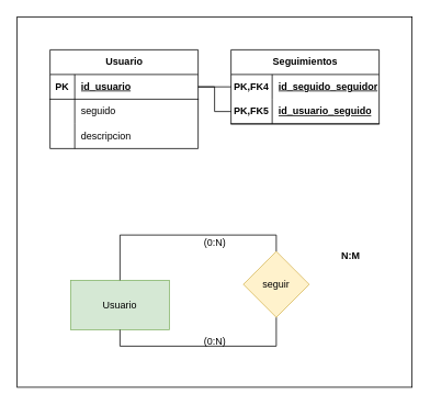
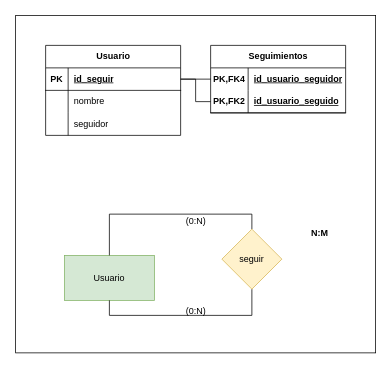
  <mxCell id="0" />
  <mxCell id="1" parent="0" />
  <mxCell id="2" value="" style="group" vertex="1" connectable="0" parent="1"><mxGeometry width="480" height="450" as="geometry" x="20" y="20" /></mxCell>
  <mxCell id="3" value="" style="rounded=0;whiteSpace=wrap;html=1;" vertex="1" parent="2"><mxGeometry width="480" height="450" as="geometry" /></mxCell>
  <mxCell id="4" value="Usuario" style="shape=table;startSize=30;container=1;collapsible=1;childLayout=tableLayout;fixedRows=1;rowLines=0;fontStyle=1;align=center;resizeLast=1;html=1;" vertex="1" parent="2"><mxGeometry x="40" y="40" width="180" height="120" as="geometry" /></mxCell>
  <mxCell id="5" value="" style="shape=tableRow;horizontal=0;startSize=0;swimlaneHead=0;swimlaneBody=0;fillColor=none;collapsible=0;dropTarget=0;points=[[0,0.5],[1,0.5]];portConstraint=eastwest;top=0;left=0;right=0;bottom=1;" vertex="1" parent="4"><mxGeometry y="30" width="180" height="30" as="geometry" /></mxCell>
  <mxCell id="6" value="PK" style="shape=partialRectangle;connectable=0;fillColor=none;top=0;left=0;bottom=0;right=0;fontStyle=1;overflow=hidden;whiteSpace=wrap;html=1;" vertex="1" parent="5"><mxGeometry width="30" height="30" as="geometry"><mxRectangle width="30" height="30" as="alternateBounds" /></mxGeometry></mxCell>
- <mxCell id="7" value="id_usuario" style="shape=partialRectangle;connectable=0;fillColor=none;top=0;left=0;bottom=0;right=0;align=left;spacingLeft=6;fontStyle=5;overflow=hidden;whiteSpace=wrap;html=1;" vertex="1" parent="5"><mxGeometry x="30" width="150" height="30" as="geometry"><mxRectangle width="150" height="30" as="alternateBounds" /></mxGeometry></mxCell>
+ <mxCell id="7" value="id_seguir" style="shape=partialRectangle;connectable=0;fillColor=none;top=0;left=0;bottom=0;right=0;align=left;spacingLeft=6;fontStyle=5;overflow=hidden;whiteSpace=wrap;html=1;" vertex="1" parent="5"><mxGeometry x="30" width="150" height="30" as="geometry"><mxRectangle width="150" height="30" as="alternateBounds" /></mxGeometry></mxCell>
  <mxCell id="8" value="" style="shape=tableRow;horizontal=0;startSize=0;swimlaneHead=0;swimlaneBody=0;fillColor=none;collapsible=0;dropTarget=0;points=[[0,0.5],[1,0.5]];portConstraint=eastwest;top=0;left=0;right=0;bottom=0;" vertex="1" parent="4"><mxGeometry y="60" width="180" height="30" as="geometry" /></mxCell>
  <mxCell id="9" value="" style="shape=partialRectangle;connectable=0;fillColor=none;top=0;left=0;bottom=0;right=0;editable=1;overflow=hidden;whiteSpace=wrap;html=1;" vertex="1" parent="8"><mxGeometry width="30" height="30" as="geometry"><mxRectangle width="30" height="30" as="alternateBounds" /></mxGeometry></mxCell>
- <mxCell id="10" value="seguido" style="shape=partialRectangle;connectable=0;fillColor=none;top=0;left=0;bottom=0;right=0;align=left;spacingLeft=6;overflow=hidden;whiteSpace=wrap;html=1;" vertex="1" parent="8"><mxGeometry x="30" width="150" height="30" as="geometry"><mxRectangle width="150" height="30" as="alternateBounds" /></mxGeometry></mxCell>
+ <mxCell id="10" value="nombre" style="shape=partialRectangle;connectable=0;fillColor=none;top=0;left=0;bottom=0;right=0;align=left;spacingLeft=6;overflow=hidden;whiteSpace=wrap;html=1;" vertex="1" parent="8"><mxGeometry x="30" width="150" height="30" as="geometry"><mxRectangle width="150" height="30" as="alternateBounds" /></mxGeometry></mxCell>
  <mxCell id="11" value="" style="shape=tableRow;horizontal=0;startSize=0;swimlaneHead=0;swimlaneBody=0;fillColor=none;collapsible=0;dropTarget=0;points=[[0,0.5],[1,0.5]];portConstraint=eastwest;top=0;left=0;right=0;bottom=0;" vertex="1" parent="4"><mxGeometry y="90" width="180" height="30" as="geometry" /></mxCell>
  <mxCell id="12" value="" style="shape=partialRectangle;connectable=0;fillColor=none;top=0;left=0;bottom=0;right=0;editable=1;overflow=hidden;whiteSpace=wrap;html=1;" vertex="1" parent="11"><mxGeometry width="30" height="30" as="geometry"><mxRectangle width="30" height="30" as="alternateBounds" /></mxGeometry></mxCell>
- <mxCell id="13" value="descripcion" style="shape=partialRectangle;connectable=0;fillColor=none;top=0;left=0;bottom=0;right=0;align=left;spacingLeft=6;overflow=hidden;whiteSpace=wrap;html=1;" vertex="1" parent="11"><mxGeometry x="30" width="150" height="30" as="geometry"><mxRectangle width="150" height="30" as="alternateBounds" /></mxGeometry></mxCell>
+ <mxCell id="13" value="seguidor" style="shape=partialRectangle;connectable=0;fillColor=none;top=0;left=0;bottom=0;right=0;align=left;spacingLeft=6;overflow=hidden;whiteSpace=wrap;html=1;" vertex="1" parent="11"><mxGeometry x="30" width="150" height="30" as="geometry"><mxRectangle width="150" height="30" as="alternateBounds" /></mxGeometry></mxCell>
  <mxCell id="14" value="Seguimientos" style="shape=table;startSize=30;container=1;collapsible=1;childLayout=tableLayout;fixedRows=1;rowLines=0;fontStyle=1;align=center;resizeLast=1;html=1;" vertex="1" parent="2"><mxGeometry x="260" y="40" width="180" height="90" as="geometry" /></mxCell>
  <mxCell id="15" value="" style="shape=tableRow;horizontal=0;startSize=0;swimlaneHead=0;swimlaneBody=0;fillColor=none;collapsible=0;dropTarget=0;points=[[0,0.5],[1,0.5]];portConstraint=eastwest;top=0;left=0;right=0;bottom=0;" vertex="1" parent="14"><mxGeometry y="30" width="180" height="30" as="geometry" /></mxCell>
  <mxCell id="16" value="PK,FK4" style="shape=partialRectangle;connectable=0;fillColor=none;top=0;left=0;bottom=0;right=0;fontStyle=1;overflow=hidden;whiteSpace=wrap;html=1;" vertex="1" parent="15"><mxGeometry width="50" height="30" as="geometry"><mxRectangle width="50" height="30" as="alternateBounds" /></mxGeometry></mxCell>
- <mxCell id="17" value="id_seguido_seguidor" style="shape=partialRectangle;connectable=0;fillColor=none;top=0;left=0;bottom=0;right=0;align=left;spacingLeft=6;fontStyle=5;overflow=hidden;whiteSpace=wrap;html=1;" vertex="1" parent="15"><mxGeometry x="50" width="130" height="30" as="geometry"><mxRectangle width="130" height="30" as="alternateBounds" /></mxGeometry></mxCell>
+ <mxCell id="17" value="id_usuario_seguidor" style="shape=partialRectangle;connectable=0;fillColor=none;top=0;left=0;bottom=0;right=0;align=left;spacingLeft=6;fontStyle=5;overflow=hidden;whiteSpace=wrap;html=1;" vertex="1" parent="15"><mxGeometry x="50" width="130" height="30" as="geometry"><mxRectangle width="130" height="30" as="alternateBounds" /></mxGeometry></mxCell>
  <mxCell id="18" value="" style="shape=tableRow;horizontal=0;startSize=0;swimlaneHead=0;swimlaneBody=0;fillColor=none;collapsible=0;dropTarget=0;points=[[0,0.5],[1,0.5]];portConstraint=eastwest;top=0;left=0;right=0;bottom=1;" vertex="1" parent="14"><mxGeometry y="60" width="180" height="30" as="geometry" /></mxCell>
- <mxCell id="19" value="PK,FK5" style="shape=partialRectangle;connectable=0;fillColor=none;top=0;left=0;bottom=0;right=0;fontStyle=1;overflow=hidden;whiteSpace=wrap;html=1;" vertex="1" parent="18"><mxGeometry width="50" height="30" as="geometry"><mxRectangle width="50" height="30" as="alternateBounds" /></mxGeometry></mxCell>
+ <mxCell id="19" value="PK,FK2" style="shape=partialRectangle;connectable=0;fillColor=none;top=0;left=0;bottom=0;right=0;fontStyle=1;overflow=hidden;whiteSpace=wrap;html=1;" vertex="1" parent="18"><mxGeometry width="50" height="30" as="geometry"><mxRectangle width="50" height="30" as="alternateBounds" /></mxGeometry></mxCell>
  <mxCell id="20" value="id_usuario_seguido" style="shape=partialRectangle;connectable=0;fillColor=none;top=0;left=0;bottom=0;right=0;align=left;spacingLeft=6;fontStyle=5;overflow=hidden;whiteSpace=wrap;html=1;" vertex="1" parent="18"><mxGeometry x="50" width="130" height="30" as="geometry"><mxRectangle width="130" height="30" as="alternateBounds" /></mxGeometry></mxCell>
  <mxCell id="21" style="edgeStyle=orthogonalEdgeStyle;rounded=0;orthogonalLoop=1;jettySize=auto;html=1;exitX=1;exitY=0.5;exitDx=0;exitDy=0;entryX=0;entryY=0.5;entryDx=0;entryDy=0;endArrow=none;startFill=0;" edge="1" parent="2" source="5" target="15"><mxGeometry relative="1" as="geometry" /></mxCell>
  <mxCell id="22" style="edgeStyle=orthogonalEdgeStyle;rounded=0;orthogonalLoop=1;jettySize=auto;html=1;exitX=1;exitY=0.5;exitDx=0;exitDy=0;entryX=0;entryY=0.5;entryDx=0;entryDy=0;endArrow=none;startFill=0;" edge="1" parent="2" source="5" target="18"><mxGeometry relative="1" as="geometry" /></mxCell>
  <mxCell id="23" value="Usuario" style="rounded=0;whiteSpace=wrap;html=1;fillColor=#d5e8d4;strokeColor=#82b366;" vertex="1" parent="2"><mxGeometry x="65" y="320" width="120" height="60" as="geometry" /></mxCell>
  <mxCell id="24" style="edgeStyle=orthogonalEdgeStyle;rounded=0;orthogonalLoop=1;jettySize=auto;html=1;exitX=0.5;exitY=0;exitDx=0;exitDy=0;entryX=0.5;entryY=0;entryDx=0;entryDy=0;endArrow=none;startFill=0;" edge="1" parent="2" source="26" target="23"><mxGeometry relative="1" as="geometry" /></mxCell>
  <mxCell id="25" style="edgeStyle=orthogonalEdgeStyle;rounded=0;orthogonalLoop=1;jettySize=auto;html=1;exitX=0.5;exitY=1;exitDx=0;exitDy=0;entryX=0.5;entryY=1;entryDx=0;entryDy=0;endArrow=none;startFill=0;" edge="1" parent="2" source="26" target="23"><mxGeometry relative="1" as="geometry" /></mxCell>
  <mxCell id="26" value="seguir" style="rhombus;whiteSpace=wrap;html=1;fillColor=#fff2cc;strokeColor=#d6b656;" vertex="1" parent="2"><mxGeometry x="275" y="285" width="80" height="80" as="geometry" /></mxCell>
  <mxCell id="27" value="(0:N)" style="text;html=1;align=center;verticalAlign=middle;resizable=0;points=[];autosize=1;strokeColor=none;fillColor=none;" vertex="1" parent="2"><mxGeometry x="215" y="260" width="50" height="30" as="geometry" /></mxCell>
  <mxCell id="28" value="(0:N)" style="text;html=1;align=center;verticalAlign=middle;resizable=0;points=[];autosize=1;strokeColor=none;fillColor=none;" vertex="1" parent="2"><mxGeometry x="215" y="380" width="50" height="30" as="geometry" /></mxCell>
  <mxCell id="29" value="N:M" style="text;html=1;align=center;verticalAlign=middle;resizable=0;points=[];autosize=1;strokeColor=none;fillColor=none;fontStyle=1" vertex="1" parent="2"><mxGeometry x="380" y="275" width="50" height="30" as="geometry" /></mxCell>
